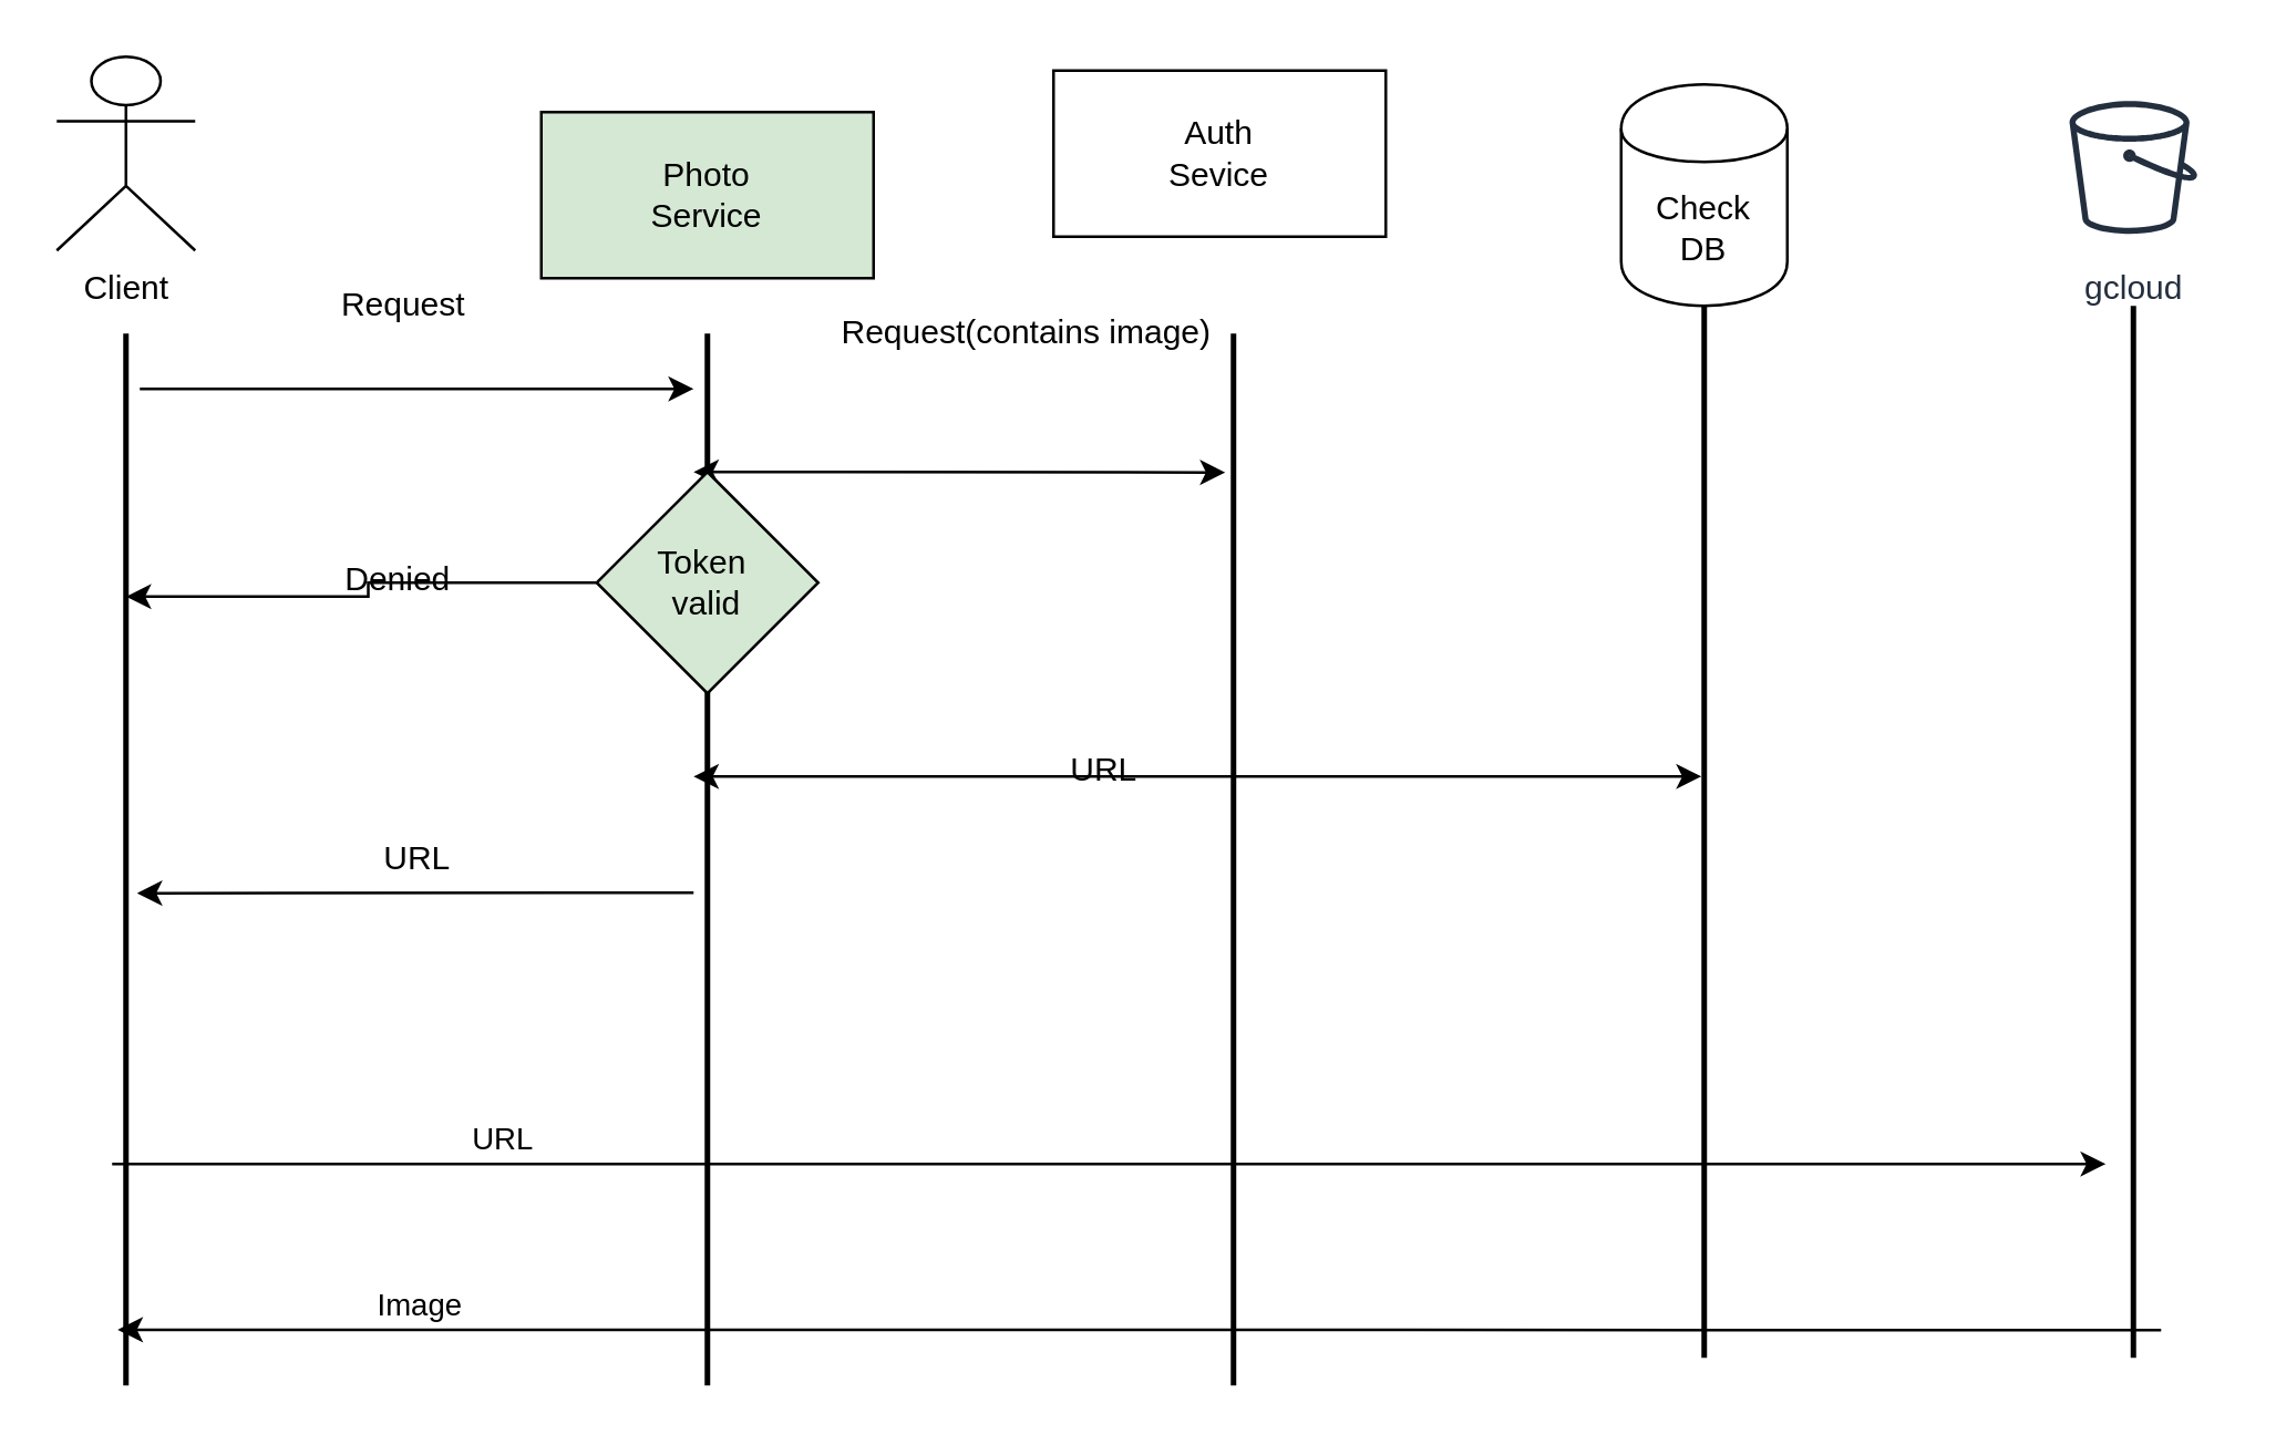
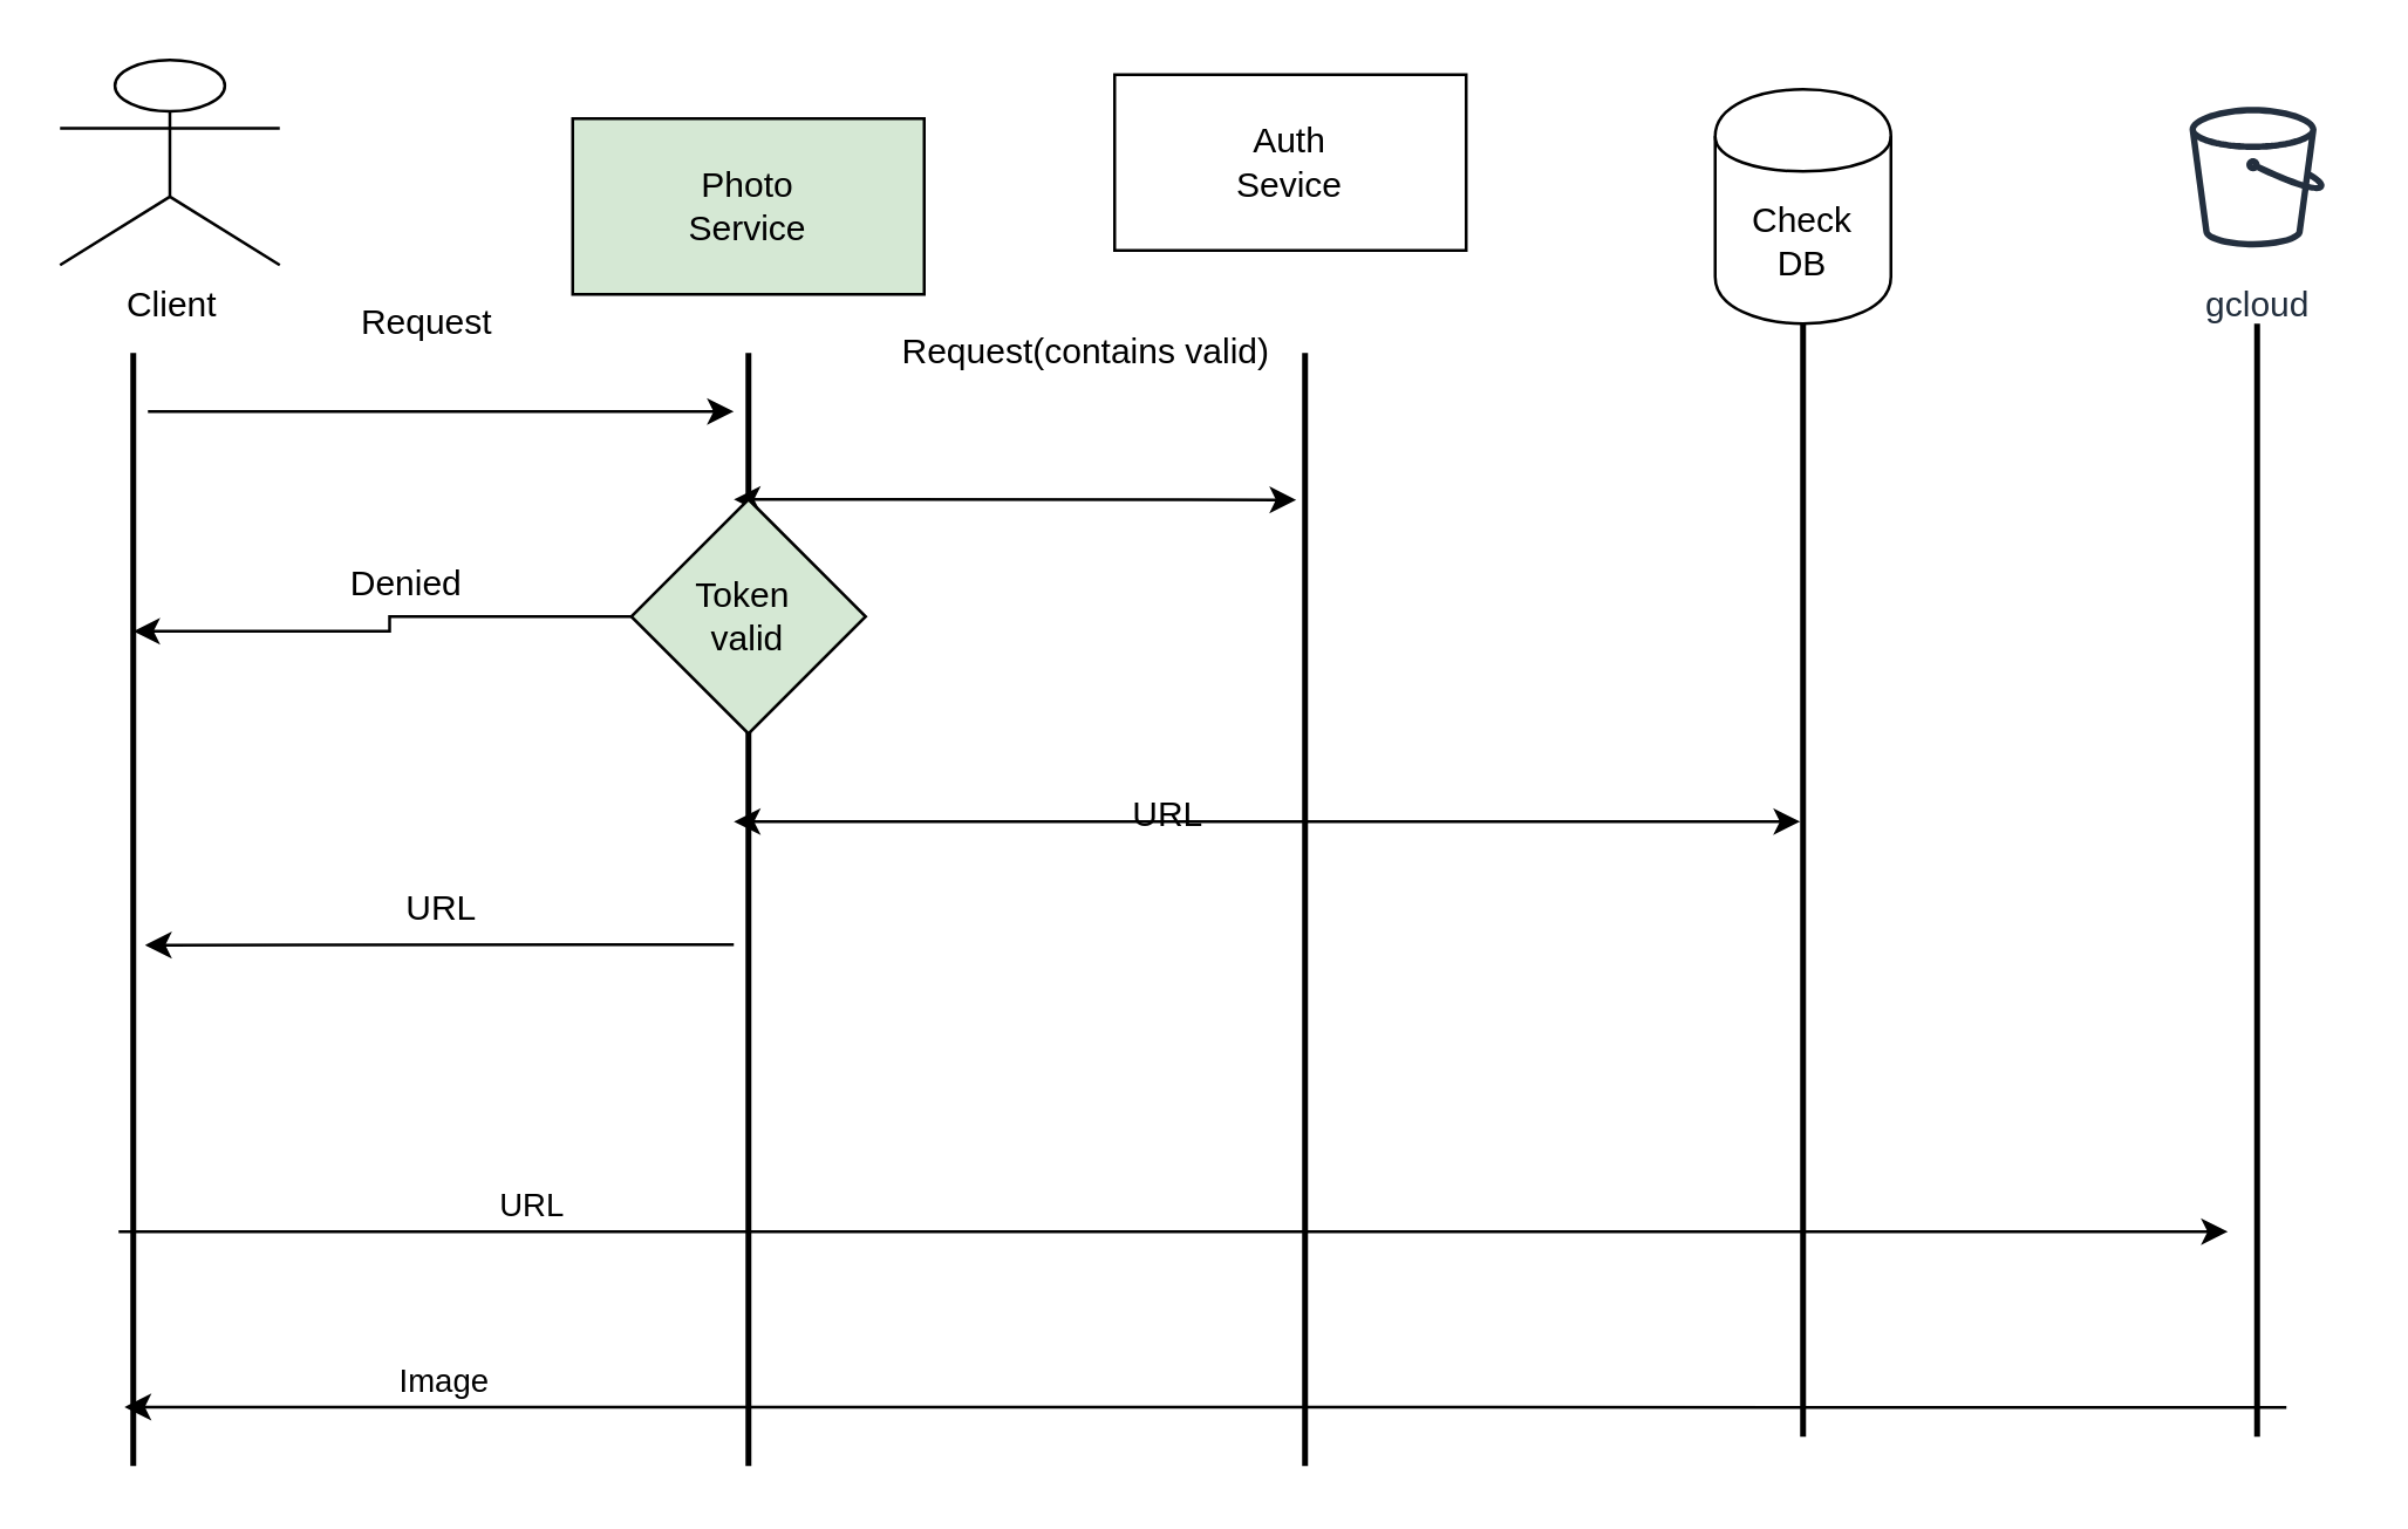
  <mxCell id="0" />
  <mxCell id="1" parent="0" />
  <mxCell id="2" value="" style="edgeStyle=orthogonalEdgeStyle;rounded=0;orthogonalLoop=1;jettySize=auto;html=1;" edge="1" parent="1" source="3" target="5"><mxGeometry relative="1" as="geometry"><Array as="points"><mxPoint x="140" y="140" /><mxPoint x="140" y="140" /></Array></mxGeometry></mxCell>
  <mxCell id="3" value="" style="line;strokeWidth=2;direction=south;html=1;" vertex="1" parent="1"><mxGeometry x="40" y="120" width="10" height="380" as="geometry" /></mxCell>
  <mxCell id="4" value="" style="line;strokeWidth=2;direction=south;html=1;" vertex="1" parent="1"><mxGeometry x="440" y="120" width="10" height="380" as="geometry" /></mxCell>
  <mxCell id="5" value="" style="line;strokeWidth=2;direction=south;html=1;" vertex="1" parent="1"><mxGeometry x="250" y="120" width="10" height="380" as="geometry" /></mxCell>
  <mxCell id="6" value="" style="line;strokeWidth=2;direction=south;html=1;" vertex="1" parent="1"><mxGeometry x="765" y="110" width="10" height="380" as="geometry" /></mxCell>
  <mxCell id="7" value="" style="line;strokeWidth=2;direction=south;html=1;" vertex="1" parent="1"><mxGeometry x="610" y="110" width="10" height="380" as="geometry" /></mxCell>
- <mxCell id="8" value="Client" style="shape=umlActor;verticalLabelPosition=bottom;labelBackgroundColor=#ffffff;verticalAlign=top;html=1;outlineConnect=0;" vertex="1" parent="1"><mxGeometry x="20" y="20" width="50" height="70" as="geometry" /></mxCell>
+ <mxCell id="8" value="Client" style="shape=umlActor;verticalLabelPosition=bottom;labelBackgroundColor=#ffffff;verticalAlign=top;html=1;outlineConnect=0;" vertex="1" parent="1"><mxGeometry x="20" y="20" width="75" height="70" as="geometry" /></mxCell>
  <mxCell id="9" value="Photo&lt;br&gt;Service" style="rounded=0;whiteSpace=wrap;html=1;fillColor=#d5e8d4;" vertex="1" parent="1"><mxGeometry x="195" y="40" width="120" height="60" as="geometry" /></mxCell>
  <mxCell id="10" value="Request" style="text;html=1;align=center;verticalAlign=middle;resizable=0;points=[];autosize=1;" vertex="1" parent="1"><mxGeometry x="115" y="100" width="60" height="20" as="geometry" /></mxCell>
- <mxCell id="11" value="Request(contains image)" style="text;html=1;align=center;verticalAlign=middle;resizable=0;points=[];autosize=1;" vertex="1" parent="1"><mxGeometry x="295" y="110" width="150" height="20" as="geometry" /></mxCell>
+ <mxCell id="11" value="Request(contains valid)" style="text;html=1;align=center;verticalAlign=middle;resizable=0;points=[];autosize=1;" vertex="1" parent="1"><mxGeometry x="295" y="110" width="150" height="20" as="geometry" /></mxCell>
  <mxCell id="12" value="URL&lt;br&gt;" style="text;html=1;align=center;verticalAlign=middle;resizable=0;points=[];autosize=1;" vertex="1" parent="1"><mxGeometry x="130" y="300" width="40" height="20" as="geometry" /></mxCell>
  <mxCell id="13" value="gcloud&lt;br&gt;" style="outlineConnect=0;fontColor=#232F3E;gradientColor=none;strokeColor=#232F3E;fillColor=#ffffff;dashed=0;verticalLabelPosition=bottom;verticalAlign=top;align=center;html=1;fontSize=12;fontStyle=0;aspect=fixed;shape=mxgraph.aws4.resourceIcon;resIcon=mxgraph.aws4.bucket;" vertex="1" parent="1"><mxGeometry x="740" y="30" width="60" height="60" as="geometry" /></mxCell>
  <mxCell id="14" value="" style="endArrow=classic;html=1;entryX=0.132;entryY=0.8;entryDx=0;entryDy=0;entryPerimeter=0;startArrow=classic;startFill=1;" edge="1" parent="1" target="4"><mxGeometry width="50" height="50" relative="1" as="geometry"><mxPoint x="250" y="170" as="sourcePoint" /><mxPoint x="300" y="120" as="targetPoint" /></mxGeometry></mxCell>
  <mxCell id="15" style="edgeStyle=orthogonalEdgeStyle;rounded=0;orthogonalLoop=1;jettySize=auto;html=1;entryX=0.25;entryY=0.5;entryDx=0;entryDy=0;entryPerimeter=0;" edge="1" parent="1" source="16" target="3"><mxGeometry relative="1" as="geometry" /></mxCell>
  <mxCell id="16" value="Token&amp;nbsp;&lt;br&gt;valid&lt;br&gt;" style="rhombus;whiteSpace=wrap;html=1;fillColor=#d5e8d4;" vertex="1" parent="1"><mxGeometry x="215" y="170" width="80" height="80" as="geometry" /></mxCell>
- <mxCell id="17" value="Denied&lt;br&gt;" style="text;html=1;align=center;verticalAlign=middle;resizable=0;points=[];autosize=1;" vertex="1" parent="1"><mxGeometry x="118" y="199" width="50" height="20" as="geometry" /></mxCell>
+ <mxCell id="17" value="Denied&lt;br&gt;" style="text;html=1;align=center;verticalAlign=middle;resizable=0;points=[];autosize=1;" vertex="1" parent="1"><mxGeometry x="113" y="189" width="50" height="20" as="geometry" /></mxCell>
  <mxCell id="18" value="Auth&lt;br&gt;Sevice" style="rounded=0;whiteSpace=wrap;html=1;" vertex="1" parent="1"><mxGeometry x="380" y="25" width="120" height="60" as="geometry" /></mxCell>
  <mxCell id="19" value="Check&lt;br&gt;DB" style="shape=cylinder;whiteSpace=wrap;html=1;boundedLbl=1;backgroundOutline=1;" vertex="1" parent="1"><mxGeometry x="585" y="30" width="60" height="80" as="geometry" /></mxCell>
  <mxCell id="20" value="" style="endArrow=classic;html=1;entryX=0.532;entryY=0.1;entryDx=0;entryDy=0;entryPerimeter=0;" edge="1" parent="1" target="3"><mxGeometry width="50" height="50" relative="1" as="geometry"><mxPoint x="250" y="322" as="sourcePoint" /><mxPoint x="300" y="280" as="targetPoint" /></mxGeometry></mxCell>
  <mxCell id="21" value="" style="endArrow=classic;html=1;startArrow=classic;startFill=1;" edge="1" parent="1"><mxGeometry width="50" height="50" relative="1" as="geometry"><mxPoint x="250" y="280" as="sourcePoint" /><mxPoint x="614" y="280" as="targetPoint" /></mxGeometry></mxCell>
  <mxCell id="22" value="" style="endArrow=classic;html=1;startArrow=none;startFill=0;" edge="1" parent="1"><mxGeometry width="50" height="50" relative="1" as="geometry"><mxPoint x="40" y="420" as="sourcePoint" /><mxPoint x="760" y="420" as="targetPoint" /></mxGeometry></mxCell>
  <mxCell id="23" value="URL&lt;br&gt;" style="edgeLabel;html=1;align=center;verticalAlign=middle;resizable=0;points=[];" vertex="1" connectable="0" parent="22"><mxGeometry x="-0.169" y="3" relative="1" as="geometry"><mxPoint x="-159" y="-7" as="offset" /></mxGeometry></mxCell>
  <mxCell id="24" value="URL&lt;br&gt;" style="text;html=1;align=center;verticalAlign=middle;resizable=0;points=[];autosize=1;" vertex="1" parent="1"><mxGeometry x="378" y="268" width="40" height="20" as="geometry" /></mxCell>
  <mxCell id="25" value="" style="endArrow=classic;html=1;entryX=0.947;entryY=0.8;entryDx=0;entryDy=0;entryPerimeter=0;" edge="1" parent="1" target="3"><mxGeometry width="50" height="50" relative="1" as="geometry"><mxPoint x="780" y="480" as="sourcePoint" /><mxPoint x="820" y="420" as="targetPoint" /></mxGeometry></mxCell>
  <mxCell id="26" value="Image" style="edgeLabel;html=1;align=center;verticalAlign=middle;resizable=0;points=[];" vertex="1" connectable="0" parent="25"><mxGeometry x="0.707" y="-2" relative="1" as="geometry"><mxPoint y="-7.88" as="offset" /></mxGeometry></mxCell>
